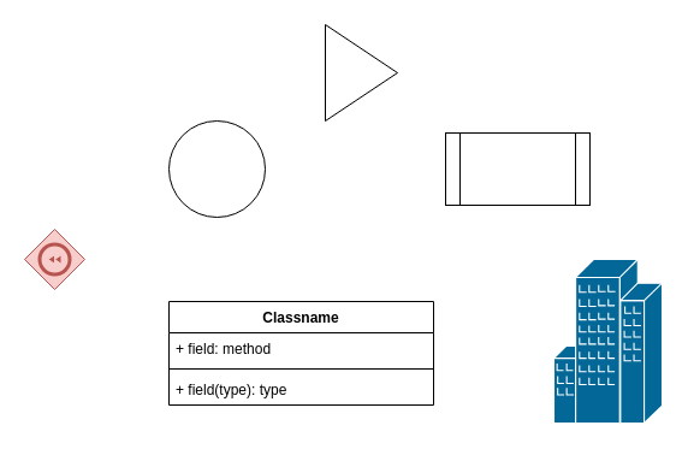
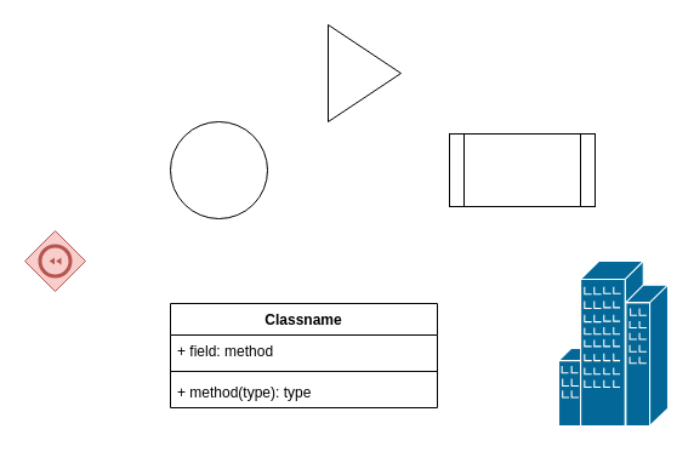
  <mxCell id="0" />
  <mxCell id="1" parent="0" />
  <mxCell id="2" value="" style="ellipse;whiteSpace=wrap;html=1;aspect=fixed;" parent="1" vertex="1"><mxGeometry x="140" y="100" width="80" height="80" as="geometry" /></mxCell>
  <mxCell id="3" value="" style="shape=process;whiteSpace=wrap;html=1;backgroundOutline=1;" parent="1" vertex="1"><mxGeometry x="370" y="110" width="120" height="60" as="geometry" /></mxCell>
  <mxCell id="4" value="" style="triangle;whiteSpace=wrap;html=1;" parent="1" vertex="1"><mxGeometry x="270" y="20" width="60" height="80" as="geometry" /></mxCell>
  <mxCell id="5" value="Classname" style="swimlane;fontStyle=1;align=center;verticalAlign=top;childLayout=stackLayout;horizontal=1;startSize=26;horizontalStack=0;resizeParent=1;resizeParentMax=0;resizeLast=0;collapsible=1;marginBottom=0;" parent="1" vertex="1"><mxGeometry x="140" y="250" width="220" height="86" as="geometry"><mxRectangle x="160" y="310" width="90" height="26" as="alternateBounds" /></mxGeometry></mxCell>
  <mxCell id="6" value="+ field: method" style="text;strokeColor=none;fillColor=none;align=left;verticalAlign=top;spacingLeft=4;spacingRight=4;overflow=hidden;rotatable=0;points=[[0,0.5],[1,0.5]];portConstraint=eastwest;" parent="5" vertex="1"><mxGeometry y="26" width="220" height="26" as="geometry" /></mxCell>
  <mxCell id="7" value="" style="line;strokeWidth=1;fillColor=none;align=left;verticalAlign=middle;spacingTop=-1;spacingLeft=3;spacingRight=3;rotatable=0;labelPosition=right;points=[];portConstraint=eastwest;" parent="5" vertex="1"><mxGeometry y="52" width="220" height="8" as="geometry" /></mxCell>
- <mxCell id="8" value="+ field(type): type" style="text;strokeColor=none;fillColor=none;align=left;verticalAlign=top;spacingLeft=4;spacingRight=4;overflow=hidden;rotatable=0;points=[[0,0.5],[1,0.5]];portConstraint=eastwest;" parent="5" vertex="1"><mxGeometry y="60" width="220" height="26" as="geometry" /></mxCell>
+ <mxCell id="8" value="+ method(type): type" style="text;strokeColor=none;fillColor=none;align=left;verticalAlign=top;spacingLeft=4;spacingRight=4;overflow=hidden;rotatable=0;points=[[0,0.5],[1,0.5]];portConstraint=eastwest;" parent="5" vertex="1"><mxGeometry y="60" width="220" height="26" as="geometry" /></mxCell>
  <mxCell id="9" value="" style="shape=mxgraph.bpmn.shape;html=1;verticalLabelPosition=bottom;labelBackgroundColor=#ffffff;verticalAlign=top;align=center;perimeter=rhombusPerimeter;background=gateway;outlineConnect=0;outline=end;symbol=compensation;fillColor=#f8cecc;strokeColor=#b85450;" vertex="1" parent="1"><mxGeometry x="20" y="190" width="50" height="50" as="geometry" /></mxCell>
  <mxCell id="10" value="" style="shape=mxgraph.cisco.buildings.generic_building;html=1;dashed=0;fillColor=#036897;strokeColor=#ffffff;strokeWidth=2;verticalLabelPosition=bottom;verticalAlign=top;align=center;outlineConnect=0;" vertex="1" parent="1"><mxGeometry x="460" y="215" width="90" height="136" as="geometry" /></mxCell>
